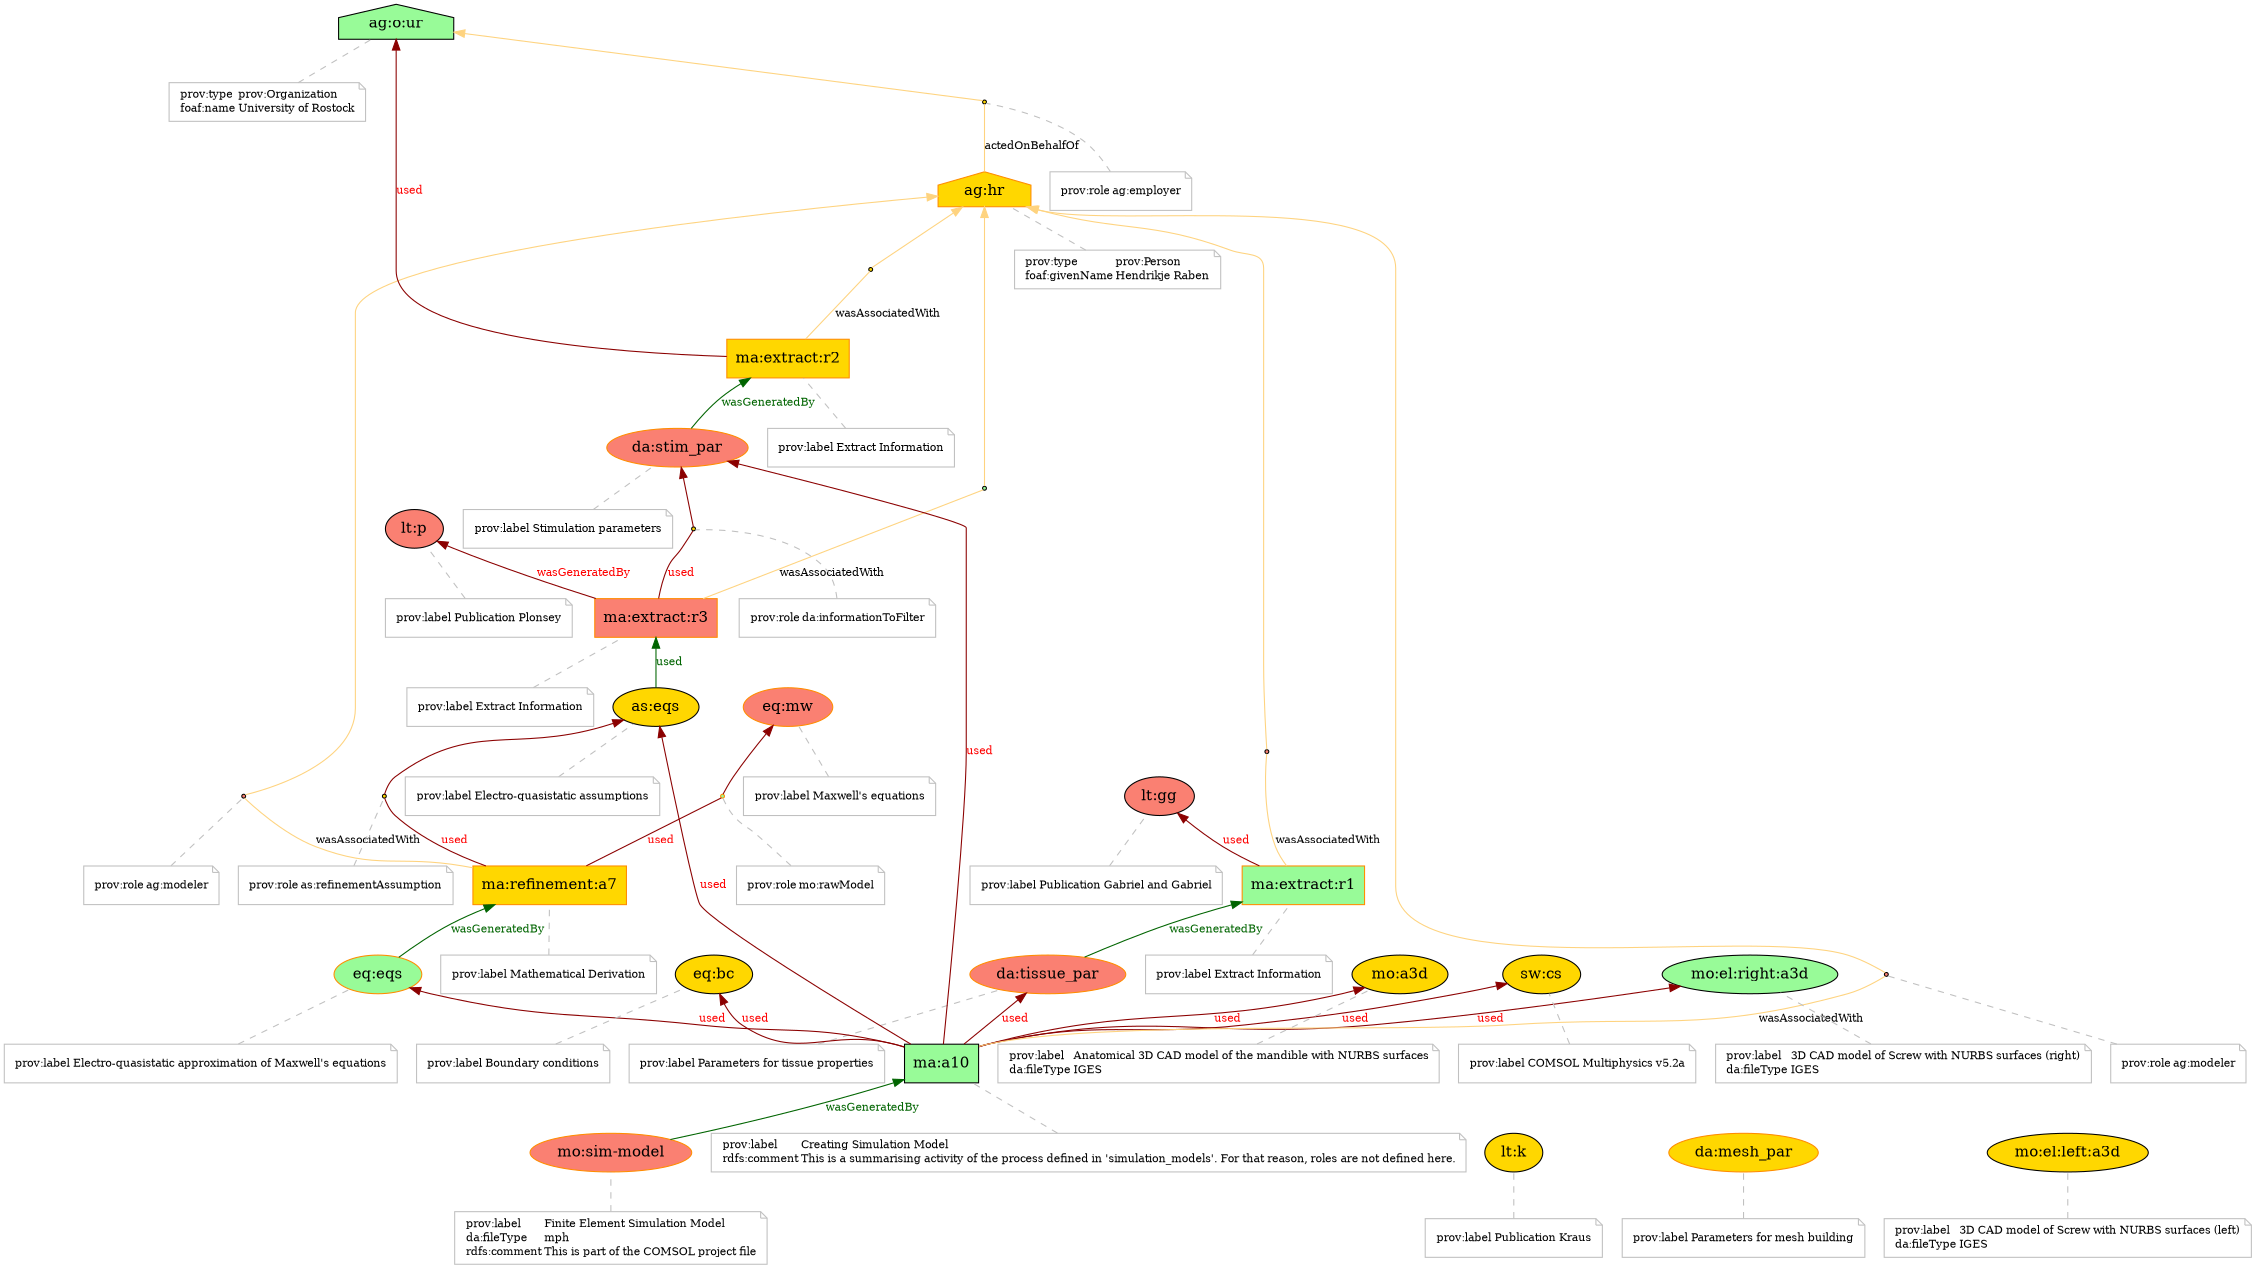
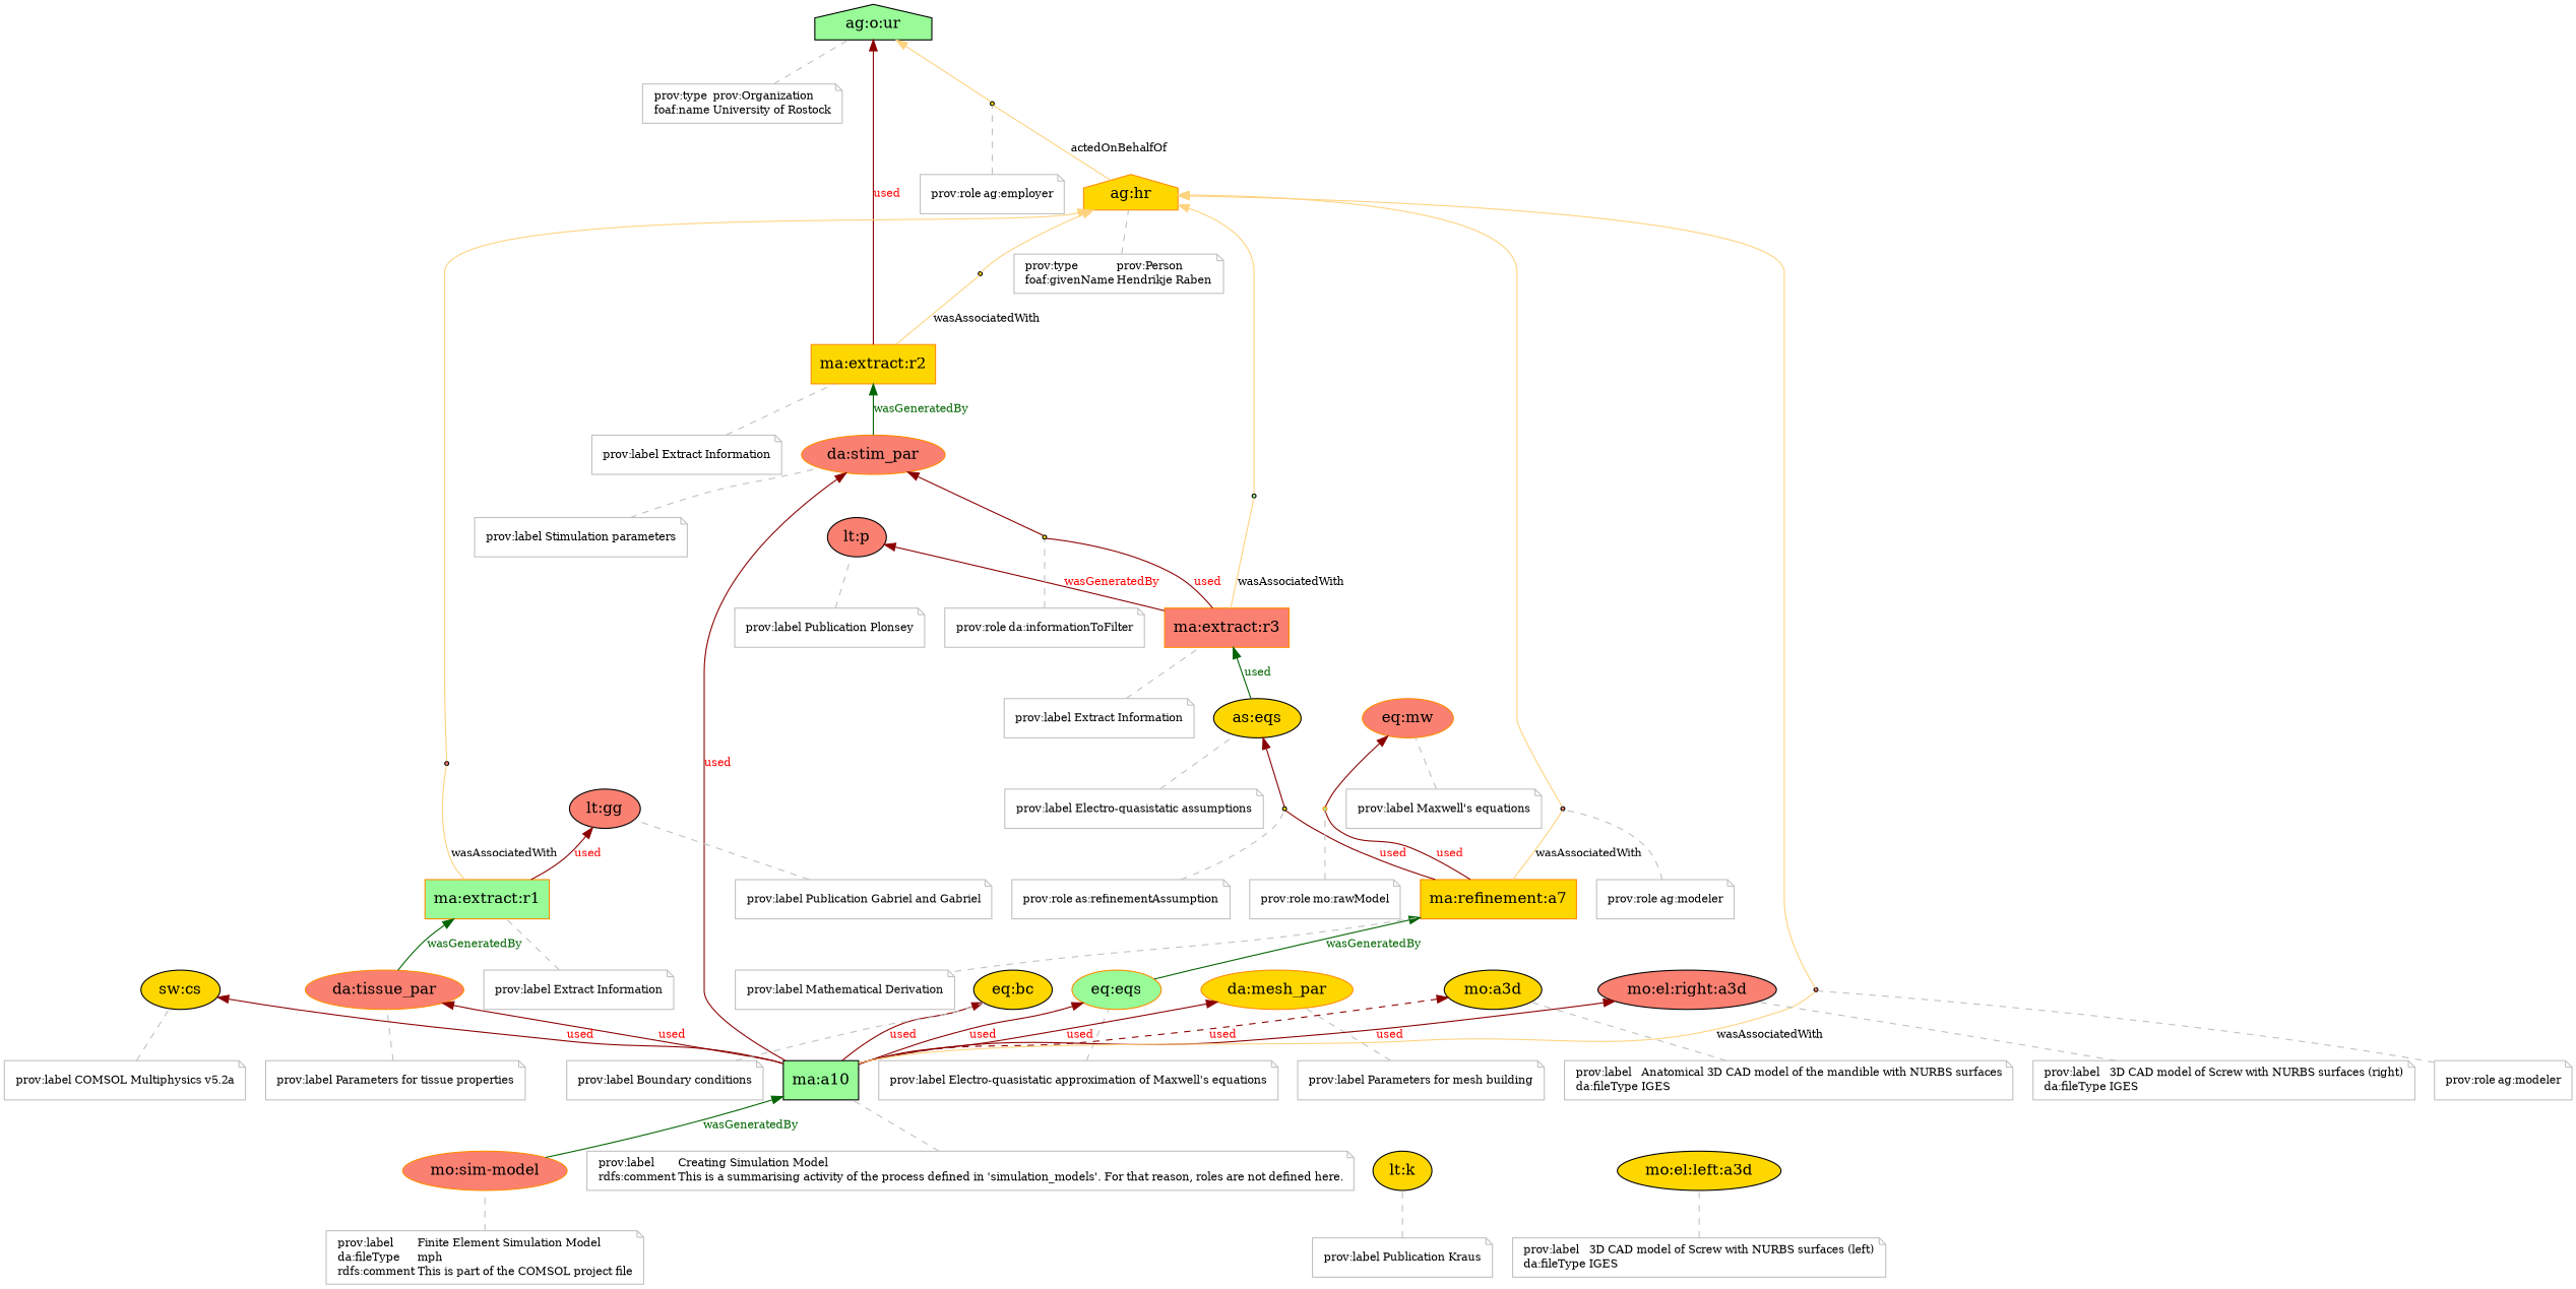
  digraph {
    rankdir=BT
    node [color=gray shape=note style=filled]
    edge [color=gray fontsize=10.0 arrowhead=none]
    n1 [color=darkorange fillcolor=palegreen label="eq:eqs" shape=oval]
    n2 [color=darkorange fillcolor=gold label="ma:refinement:a7" shape=box]
    b6 [color=black fillcolor=gold shape=point]
    b8 [color=black fillcolor=salmon shape=point]
    b9 [color=darkorange fillcolor=palegreen shape=point]
    n6 [fontcolor=black fontsize=10 label=<<TABLE cellpadding="0" border="0">     <TR>         <TD align="left" href="http://www.w3.org/ns/prov#label">prov:label</TD>         <TD align="left">Electro-quasistatic approximation of Maxwell&#x27;s equations</TD>     </TR>     </TABLE>> style=""]
    n7 [color=black fillcolor=palegreen label="ag:o:ur" shape=house]
    n8 [fontcolor=black fontsize=10 label=<<TABLE cellpadding="0" border="0">     <TR>         <TD align="left" href="http://www.w3.org/ns/prov#type">prov:type</TD>         <TD align="left" href="http://www.w3.org/ns/prov#Organization">prov:Organization</TD>     </TR>     <TR>         <TD align="left" href="http://xmlns.com/foaf/spec/#name">foaf:name</TD>         <TD align="left">University of Rostock</TD>     </TR>     </TABLE>> style=""]
    n9 [color=darkorange fillcolor=gold label="ma:extract:r2" shape=box]
    b1 [color=black fillcolor=gold shape=point]
    n11 [color=black fillcolor=gold label="lt:k" shape=oval]
    n12 [color=darkorange fillcolor=gold label="ag:hr" shape=house]
    n13 [fontcolor=black fontsize=10 label=<<TABLE cellpadding="0" border="0">     <TR>         <TD align="left" href="http://www.w3.org/ns/prov#label">prov:label</TD>         <TD align="left">Extract Information</TD>     </TR>     </TABLE>> style=""]
    n14 [color=black fillcolor=gold label="as:eqs" shape=oval]
    n15 [color=darkorange fillcolor=salmon label="ma:extract:r3" shape=box]
    n16 [color=black fillcolor=salmon label="lt:p" shape=oval]
    b2 [color=black fillcolor=palegreen shape=point]
    b5 [color=black fillcolor=gold shape=point]
    n19 [fontcolor=black fontsize=10 label=<<TABLE cellpadding="0" border="0">     <TR>         <TD align="left" href="http://www.w3.org/ns/prov#label">prov:label</TD>         <TD align="left">Electro-quasistatic assumptions</TD>     </TR>     </TABLE>> style=""]
    n20 [color=darkorange fillcolor=salmon label="eq:mw" shape=oval]
    n21 [fontcolor=black fontsize=10 label=<<TABLE cellpadding="0" border="0">     <TR>         <TD align="left" href="http://www.w3.org/ns/prov#label">prov:label</TD>         <TD align="left">Mathematical Derivation</TD>     </TR>     </TABLE>> style=""]
    n22 [color=darkorange fillcolor=salmon label="da:stim_par" shape=oval]
    n23 [fontcolor=black fontsize=10 label=<<TABLE cellpadding="0" border="0">     <TR>         <TD align="left" href="http://www.w3.org/ns/prov#label">prov:label</TD>         <TD align="left">Extract Information</TD>     </TR>     </TABLE>> style=""]
    n24 [fontcolor=black fontsize=10 label=<<TABLE cellpadding="0" border="0">     <TR>         <TD align="left" href="http://www.w3.org/ns/prov#label">prov:label</TD>         <TD align="left">Stimulation parameters</TD>     </TR>     </TABLE>> style=""]
    n25 [color=darkorange fillcolor=gold label="da:mesh_par" shape=oval]
    n26 [fontcolor=black fontsize=10 label=<<TABLE cellpadding="0" border="0">     <TR>         <TD align="left" href="http://www.w3.org/ns/prov#label">prov:label</TD>         <TD align="left">Parameters for mesh building</TD>     </TR>     </TABLE>> style=""]
    n27 [color=darkorange fillcolor=salmon label="da:tissue_par" shape=oval]
    n28 [color=darkorange fillcolor=palegreen label="ma:extract:r1" shape=box]
    n29 [color=black fillcolor=salmon label="lt:gg" shape=oval]
    b3 [color=black fillcolor=salmon shape=point]
    n31 [fontcolor=black fontsize=10 label=<<TABLE cellpadding="0" border="0">     <TR>         <TD align="left" href="http://www.w3.org/ns/prov#label">prov:label</TD>         <TD align="left">Parameters for tissue properties</TD>     </TR>     </TABLE>> style=""]
    n32 [color=darkorange fillcolor=salmon label="mo:sim-model" shape=oval]
    n33 [color=black fillcolor=palegreen label="ma:a10" shape=box]
-   n34 [color=black fillcolor=palegreen label="mo:el:right:a3d" shape=oval]
+   n34 [color=black fillcolor=salmon label="mo:el:right:a3d" shape=oval]
    n35 [color=black fillcolor=gold label="mo:a3d" shape=oval]
    n36 [color=black fillcolor=gold label="eq:bc" shape=oval]
    n37 [color=black fillcolor=gold label="sw:cs" shape=oval]
    b7 [color=black fillcolor=salmon shape=point]
    n39 [fontcolor=black fontsize=10 label=<<TABLE cellpadding="0" border="0">     <TR>         <TD align="left" href="http://www.w3.org/ns/prov#label">prov:label</TD>         <TD align="left">Finite Element Simulation Model</TD>     </TR>     <TR>         <TD align="left" href="http://provenance.elaine.uni-rostock.de/dafileType">da:fileType</TD>         <TD align="left">mph</TD>     </TR>     <TR>         <TD align="left" href="http://www.w3.org/2000/01/rdf-schema#comment">rdfs:comment</TD>         <TD align="left">This is part of the COMSOL project file</TD>     </TR>     </TABLE>> style=""]
    n40 [fontcolor=black fontsize=10 label=<<TABLE cellpadding="0" border="0">     <TR>         <TD align="left" href="http://www.w3.org/ns/prov#label">prov:label</TD>         <TD align="left">Maxwell&#x27;s equations</TD>     </TR>     </TABLE>> style=""]
    n41 [fontcolor=black fontsize=10 label=<<TABLE cellpadding="0" border="0">     <TR>         <TD align="left" href="http://www.w3.org/ns/prov#label">prov:label</TD>         <TD align="left">3D CAD model of Screw with NURBS surfaces (right)</TD>     </TR>     <TR>         <TD align="left" href="http://provenance.elaine.uni-rostock.de/dafileType">da:fileType</TD>         <TD align="left">IGES</TD>     </TR>     </TABLE>> style=""]
    n42 [fontcolor=black fontsize=10 label=<<TABLE cellpadding="0" border="0">     <TR>         <TD align="left" href="http://www.w3.org/ns/prov#label">prov:label</TD>         <TD align="left">Extract Information</TD>     </TR>     </TABLE>> style=""]
    n43 [color=black fillcolor=gold label="mo:el:left:a3d" shape=oval]
    n44 [fontcolor=black fontsize=10 label=<<TABLE cellpadding="0" border="0">     <TR>         <TD align="left" href="http://www.w3.org/ns/prov#label">prov:label</TD>         <TD align="left">3D CAD model of Screw with NURBS surfaces (left)</TD>     </TR>     <TR>         <TD align="left" href="http://provenance.elaine.uni-rostock.de/dafileType">da:fileType</TD>         <TD align="left">IGES</TD>     </TR>     </TABLE>> style=""]
    n45 [fontcolor=black fontsize=10 label=<<TABLE cellpadding="0" border="0">     <TR>         <TD align="left" href="http://www.w3.org/ns/prov#label">prov:label</TD>         <TD align="left">Anatomical 3D CAD model of the mandible with NURBS surfaces</TD>     </TR>     <TR>         <TD align="left" href="http://provenance.elaine.uni-rostock.de/dafileType">da:fileType</TD>         <TD align="left">IGES</TD>     </TR>     </TABLE>> style=""]
    n46 [fontcolor=black fontsize=10 label=<<TABLE cellpadding="0" border="0">     <TR>         <TD align="left" href="http://www.w3.org/ns/prov#label">prov:label</TD>         <TD align="left">Creating Simulation Model</TD>     </TR>     <TR>         <TD align="left" href="http://www.w3.org/2000/01/rdf-schema#comment">rdfs:comment</TD>         <TD align="left">This is a summarising activity of the process defined in &#x27;simulation_models&#x27;. For that reason, roles are not defined here.</TD>     </TR>     </TABLE>> style=""]
    n47 [fontcolor=black fontsize=10 label=<<TABLE cellpadding="0" border="0">     <TR>         <TD align="left" href="http://www.w3.org/ns/prov#label">prov:label</TD>         <TD align="left">Publication Gabriel and Gabriel</TD>     </TR>     </TABLE>> style=""]
    n48 [fontcolor=black fontsize=10 label=<<TABLE cellpadding="0" border="0">     <TR>         <TD align="left" href="http://www.w3.org/ns/prov#label">prov:label</TD>         <TD align="left">Publication Kraus</TD>     </TR>     </TABLE>> style=""]
    b4 [color=black fillcolor=gold shape=point]
    n50 [fontcolor=black fontsize=10 label=<<TABLE cellpadding="0" border="0">     <TR>         <TD align="left" href="http://www.w3.org/ns/prov#type">prov:type</TD>         <TD align="left" href="http://www.w3.org/ns/prov#Person">prov:Person</TD>     </TR>     <TR>         <TD align="left" href="http://xmlns.com/foaf/spec/#givenName">foaf:givenName</TD>         <TD align="left">Hendrikje Raben</TD>     </TR>     </TABLE>> style=""]
    n51 [fontcolor=black fontsize=10 label=<<TABLE cellpadding="0" border="0">     <TR>         <TD align="left" href="http://www.w3.org/ns/prov#label">prov:label</TD>         <TD align="left">Publication Plonsey</TD>     </TR>     </TABLE>> style=""]
    n52 [fontcolor=black fontsize=10 label=<<TABLE cellpadding="0" border="0">     <TR>         <TD align="left" href="http://www.w3.org/ns/prov#label">prov:label</TD>         <TD align="left">Boundary conditions</TD>     </TR>     </TABLE>> style=""]
    n53 [fontcolor=black fontsize=10 label=<<TABLE cellpadding="0" border="0">     <TR>         <TD align="left" href="http://www.w3.org/ns/prov#label">prov:label</TD>         <TD align="left">COMSOL Multiphysics v5.2a</TD>     </TR>     </TABLE>> style=""]
    n54 [fontcolor=black fontsize=10 label=<<TABLE cellpadding="0" border="0">     <TR>         <TD align="left" href="http://www.w3.org/ns/prov#role">prov:role</TD>         <TD align="left" href="http://provenance.elaine.uni-rostock.de/agemployer">ag:employer</TD>     </TR>     </TABLE>> style=""]
    n55 [fontcolor=black fontsize=10 label=<<TABLE cellpadding="0" border="0">     <TR>         <TD align="left" href="http://www.w3.org/ns/prov#role">prov:role</TD>         <TD align="left" href="http://provenance.elaine.uni-rostock.de/dainformationToFilter">da:informationToFilter</TD>     </TR>     </TABLE>> style=""]
    n56 [fontcolor=black fontsize=10 label=<<TABLE cellpadding="0" border="0">     <TR>         <TD align="left" href="http://www.w3.org/ns/prov#role">prov:role</TD>         <TD align="left" href="http://provenance.elaine.uni-rostock.de/asrefinementAssumption">as:refinementAssumption</TD>     </TR>     </TABLE>> style=""]
    n57 [fontcolor=black fontsize=10 label=<<TABLE cellpadding="0" border="0">     <TR>         <TD align="left" href="http://www.w3.org/ns/prov#role">prov:role</TD>         <TD align="left" href="http://provenance.elaine.uni-rostock.de/agmodeler">ag:modeler</TD>     </TR>     </TABLE>> style=""]
    n58 [fontcolor=black fontsize=10 label=<<TABLE cellpadding="0" border="0">     <TR>         <TD align="left" href="http://www.w3.org/ns/prov#role">prov:role</TD>         <TD align="left" href="http://provenance.elaine.uni-rostock.de/agmodeler">ag:modeler</TD>     </TR>     </TABLE>> style=""]
    n59 [fontcolor=black fontsize=10 label=<<TABLE cellpadding="0" border="0">     <TR>         <TD align="left" href="http://www.w3.org/ns/prov#role">prov:role</TD>         <TD align="left" href="http://provenance.elaine.uni-rostock.de/morawModel">mo:rawModel</TD>     </TR>     </TABLE>> style=""]
    n1 -> n2 [color=darkgreen fontcolor=darkgreen label=wasGeneratedBy arrowhead=""]
    n2 -> b6 [color=red4 fontcolor=red label=used]
    n2 -> b8 [color="#FED37F" label=wasAssociatedWith]
    n2 -> b9 [color=red4 fontcolor=red label=used]
    b6 -> n14 [color=red4 fontcolor=red arrowhead=""]
    b8 -> n12 [color="#FED37F" arrowhead=""]
    b9 -> n20 [color=red4 fontcolor=red arrowhead=""]
    n6 -> n1 [style=dashed fontsize=""]
    n8 -> n7 [style=dashed fontsize=""]
    n9 -> n7 [color=red4 fontcolor=red label=used arrowhead=""]
    n9 -> b1 [color="#FED37F" label=wasAssociatedWith]
    b1 -> n12 [color="#FED37F" arrowhead=""]
    n12 -> b4 [color="#FED37F" label=actedOnBehalfOf]
    n13 -> n9 [style=dashed fontsize=""]
    n14 -> n15 [color=darkgreen fontcolor=darkgreen label=used arrowhead=""]
    n15 -> n16 [color=red4 fontcolor=red label=wasGeneratedBy arrowhead=""]
    n15 -> b2 [color="#FED37F" label=wasAssociatedWith]
    n15 -> b5 [color=red4 fontcolor=red label=used]
    b2 -> n12 [color="#FED37F" arrowhead=""]
    b5 -> n22 [color=red4 fontcolor=red arrowhead=""]
    n19 -> n14 [style=dashed fontsize=""]
    n21 -> n2 [style=dashed fontsize=""]
    n22 -> n9 [color=darkgreen fontcolor=darkgreen label=wasGeneratedBy arrowhead=""]
    n23 -> n15 [style=dashed fontsize=""]
    n24 -> n22 [style=dashed fontsize=""]
    n26 -> n25 [style=dashed fontsize=""]
    n27 -> n28 [color=darkgreen fontcolor=darkgreen label=wasGeneratedBy arrowhead=""]
    n28 -> n29 [color=red4 fontcolor=red label=used arrowhead=""]
    n28 -> b3 [color="#FED37F" label=wasAssociatedWith]
    b3 -> n12 [color="#FED37F" arrowhead=""]
    n31 -> n27 [style=dashed fontsize=""]
    n32 -> n33 [color=darkgreen fontcolor=darkgreen label=wasGeneratedBy arrowhead=""]
    n33 -> n1 [color=red4 fontcolor=red label=used arrowhead=""]
    n33 -> n22 [color=red4 fontcolor=red label=used arrowhead=""]
-   n33 -> n14 [color=red4 fontcolor=red label=used arrowhead=""]
+   n33 -> n25 [color=red4 fontcolor=red label=used arrowhead=""]
    n33 -> n27 [color=red4 fontcolor=red label=used arrowhead=""]
    n33 -> n34 [color=red4 fontcolor=red label=used arrowhead=""]
-   n33 -> n35 [color=red4 fontcolor=red label=used arrowhead=""]
+   n33 -> n35 [color=red4 fontcolor=red label=used style=dashed arrowhead=""]
    n33 -> n36 [color=red4 fontcolor=red label=used arrowhead=""]
    n33 -> n37 [color=red4 fontcolor=red label=used arrowhead=""]
    n33 -> b7 [color="#FED37F" label=wasAssociatedWith]
    b7 -> n12 [color="#FED37F" arrowhead=""]
    n39 -> n32 [style=dashed fontsize=""]
    n40 -> n20 [style=dashed fontsize=""]
    n41 -> n34 [style=dashed fontsize=""]
    n42 -> n28 [style=dashed fontsize=""]
    n44 -> n43 [style=dashed fontsize=""]
    n45 -> n35 [style=dashed fontsize=""]
    n46 -> n33 [style=dashed fontsize=""]
    n47 -> n29 [style=dashed fontsize=""]
    n48 -> n11 [style=dashed fontsize=""]
    b4 -> n7 [color="#FED37F" arrowhead=""]
    n50 -> n12 [style=dashed fontsize=""]
    n51 -> n16 [style=dashed fontsize=""]
    n52 -> n36 [style=dashed fontsize=""]
    n53 -> n37 [style=dashed fontsize=""]
    n54 -> b4 [style=dashed fontsize=""]
    n55 -> b5 [style=dashed fontsize=""]
    n56 -> b6 [style=dashed fontsize=""]
    n57 -> b7 [style=dashed fontsize=""]
    n58 -> b8 [style=dashed fontsize=""]
    n59 -> b9 [style=dashed fontsize=""]
  }
